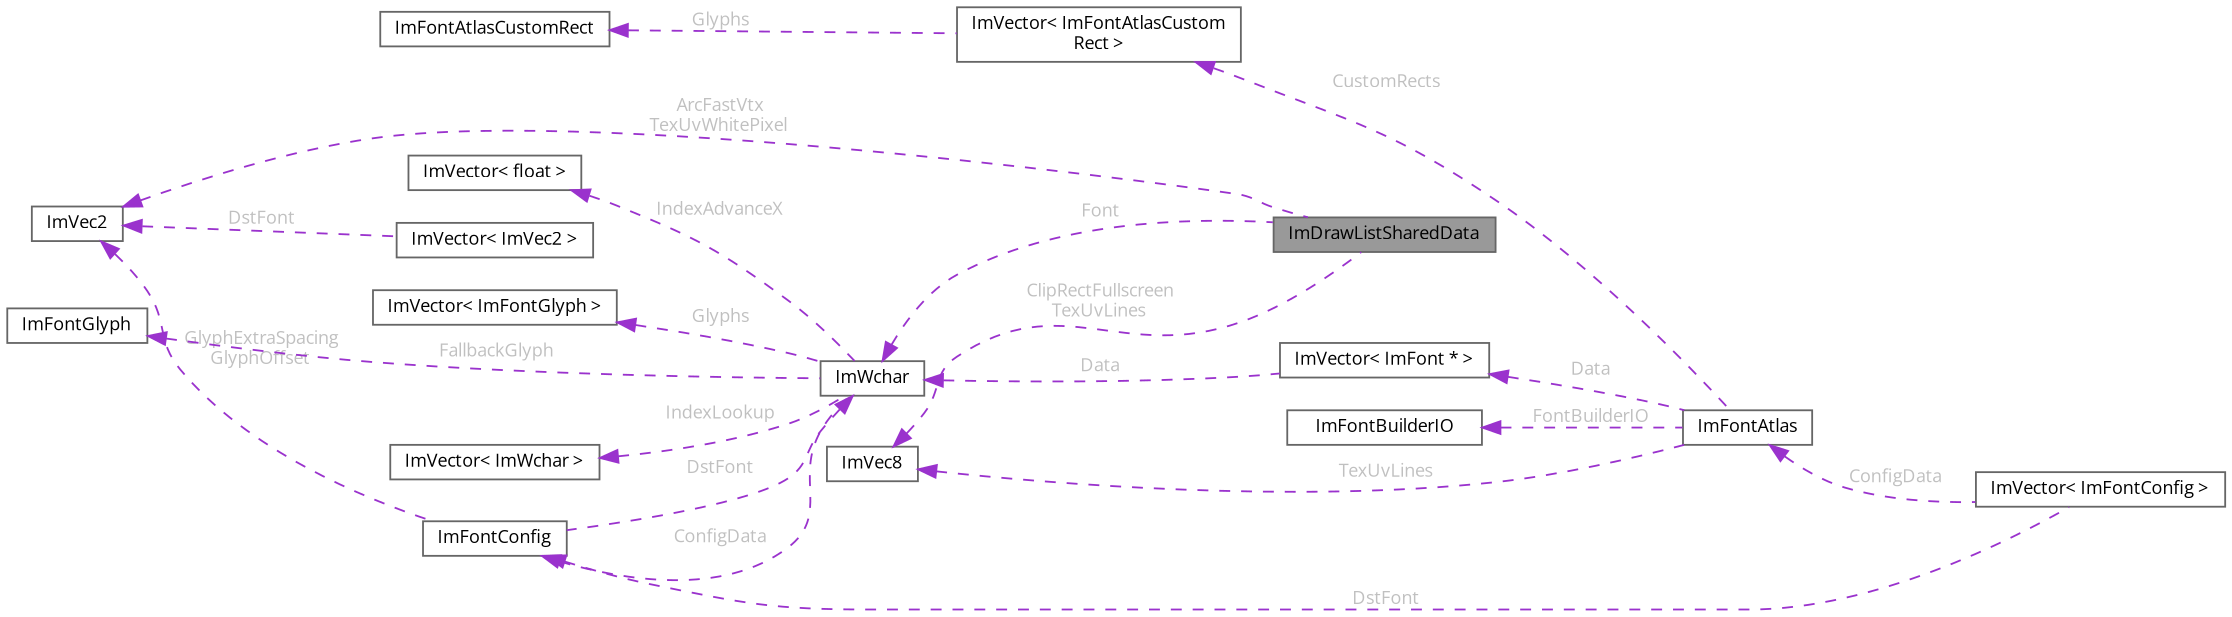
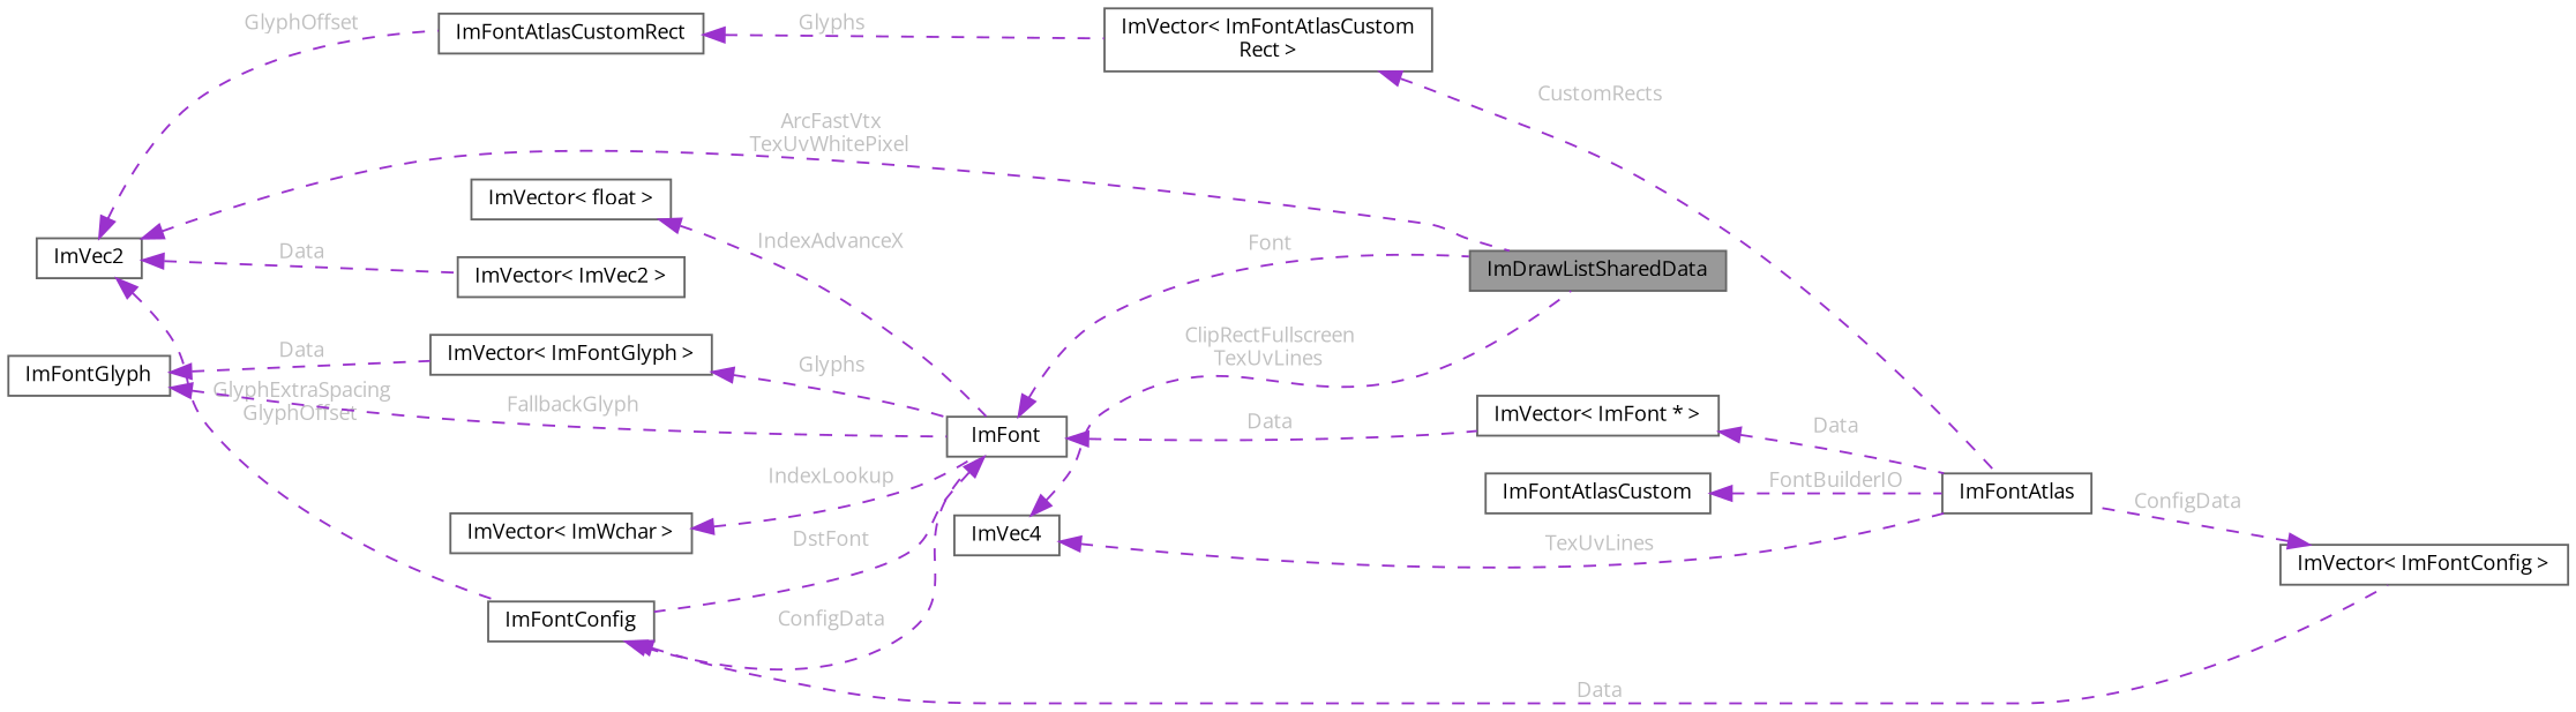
  digraph {
    fontname="Open Sans"
    rankdir=LR
    node [color=gray40 fillcolor=white fontname="Open Sans" fontsize=10 shape=box style=filled]
    edge [color=darkorchid3 dir=back fontcolor=grey fontname="Open Sans" fontsize=10 labelfontname=Helvetica labelfontsize=10 style=dashed]
    n1 [fillcolor=grey60 fontcolor=black height=0.2 label=ImDrawListSharedData width=0.4]
    n2 [height=0.2 label=ImVec2 width=0.4]
    n3 [height=0.2 label=ImFontAtlasCustomRect width=0.4]
    n4 [height=0.2 label=ImFontConfig width=0.4]
    n5 [height=0.2 label="ImVector\< ImVec2 \>" width=0.4]
    n6 [height=0.2 label=ImFontAtlas width=0.4]
    n7 [height=0.2 label="ImVector\< ImFontAtlasCustom\lRect \>" width=0.4]
-   n8 [height=0.2 label=ImWchar width=0.4]
+   n8 [height=0.2 label=ImFont width=0.4]
    n9 [height=0.2 label="ImVector\< ImFontConfig \>" width=0.4]
    n10 [height=0.2 label="ImVector\< ImFont * \>" width=0.4]
    n11 [height=0.2 label="ImVector\< float \>" width=0.4]
    n12 [height=0.2 label="ImVector\< ImWchar \>" width=0.4]
    n13 [height=0.2 label="ImVector\< ImFontGlyph \>" width=0.4]
    n14 [height=0.2 label=ImFontGlyph width=0.4]
-   n15 [height=0.2 label=ImVec8 width=0.4]
-   n16 [height=0.2 label=ImFontBuilderIO width=0.4]
+   n15 [height=0.2 label=ImVec4 width=0.4]
+   n16 [height=0.2 label=ImFontAtlasCustom width=0.4]
    n2 -> n1 [label=" ArcFastVtx\nTexUvWhitePixel"]
+   n2 -> n3 [label=" GlyphOffset"]
    n2 -> n4 [label=" GlyphExtraSpacing\nGlyphOffset"]
-   n2 -> n5 [label=" DstFont"]
+   n2 -> n5 [label=" Data"]
    n3 -> n7 [label=" Glyphs"]
    n4 -> n8 [label=" ConfigData"]
-   n4 -> n9 [label=" DstFont"]
+   n4 -> n9 [label=" Data"]
    n7 -> n6 [label=" CustomRects"]
    n8 -> n1 [label=" Font"]
    n8 -> n4 [label=" DstFont"]
    n8 -> n10 [label=" Data"]
-   n6 -> n9 [label=" ConfigData"]
+   n9 -> n6 [label=" ConfigData"]
    n10 -> n6 [label=" Data"]
    n11 -> n8 [label=" IndexAdvanceX"]
    n12 -> n8 [label=" IndexLookup"]
    n13 -> n8 [label=" Glyphs"]
    n14 -> n8 [label=" FallbackGlyph"]
+   n14 -> n13 [label=" Data"]
    n15 -> n1 [label=" ClipRectFullscreen\nTexUvLines"]
    n15 -> n6 [label=" TexUvLines"]
    n16 -> n6 [label=" FontBuilderIO"]
  }
